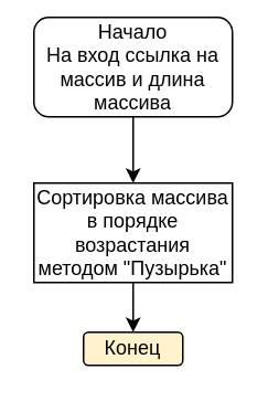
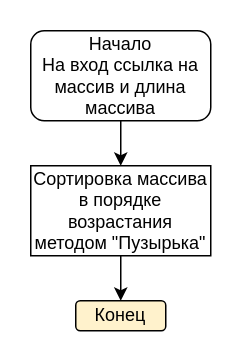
  <mxCell id="0" />
  <mxCell id="1" parent="0" />
  <mxCell id="2" value="" style="edgeStyle=orthogonalEdgeStyle;rounded=0;orthogonalLoop=1;jettySize=auto;html=1;" parent="1" source="3" target="5" edge="1"><mxGeometry relative="1" as="geometry" /></mxCell>
- <mxCell id="3" value="Начало&lt;br&gt;На вход ссылка на массив и длина массива" style="rounded=1;whiteSpace=wrap;html=1;" parent="1" vertex="1"><mxGeometry x="20" y="10" width="120" height="60" as="geometry" /></mxCell>
+ <mxCell id="3" value="Начало&lt;br&gt;На вход ссылка на массив и длина массива" style="rounded=1;whiteSpace=wrap;html=1;" parent="1" vertex="1"><mxGeometry x="20" y="20" width="120" height="60" as="geometry" /></mxCell>
  <mxCell id="4" value="" style="edgeStyle=orthogonalEdgeStyle;rounded=0;orthogonalLoop=1;jettySize=auto;html=1;" parent="1" source="5" target="6" edge="1"><mxGeometry relative="1" as="geometry" /></mxCell>
  <mxCell id="5" value="Сортировка массива в порядке возрастания методом &quot;Пузырька&quot;" style="rounded=0;whiteSpace=wrap;html=1;" parent="1" vertex="1"><mxGeometry x="20" y="110" width="120" height="60" as="geometry" /></mxCell>
  <mxCell id="6" value="Конец" style="rounded=1;whiteSpace=wrap;html=1;fillColor=#fff2cc;" parent="1" vertex="1"><mxGeometry x="50" y="200" width="60" height="20" as="geometry" /></mxCell>
